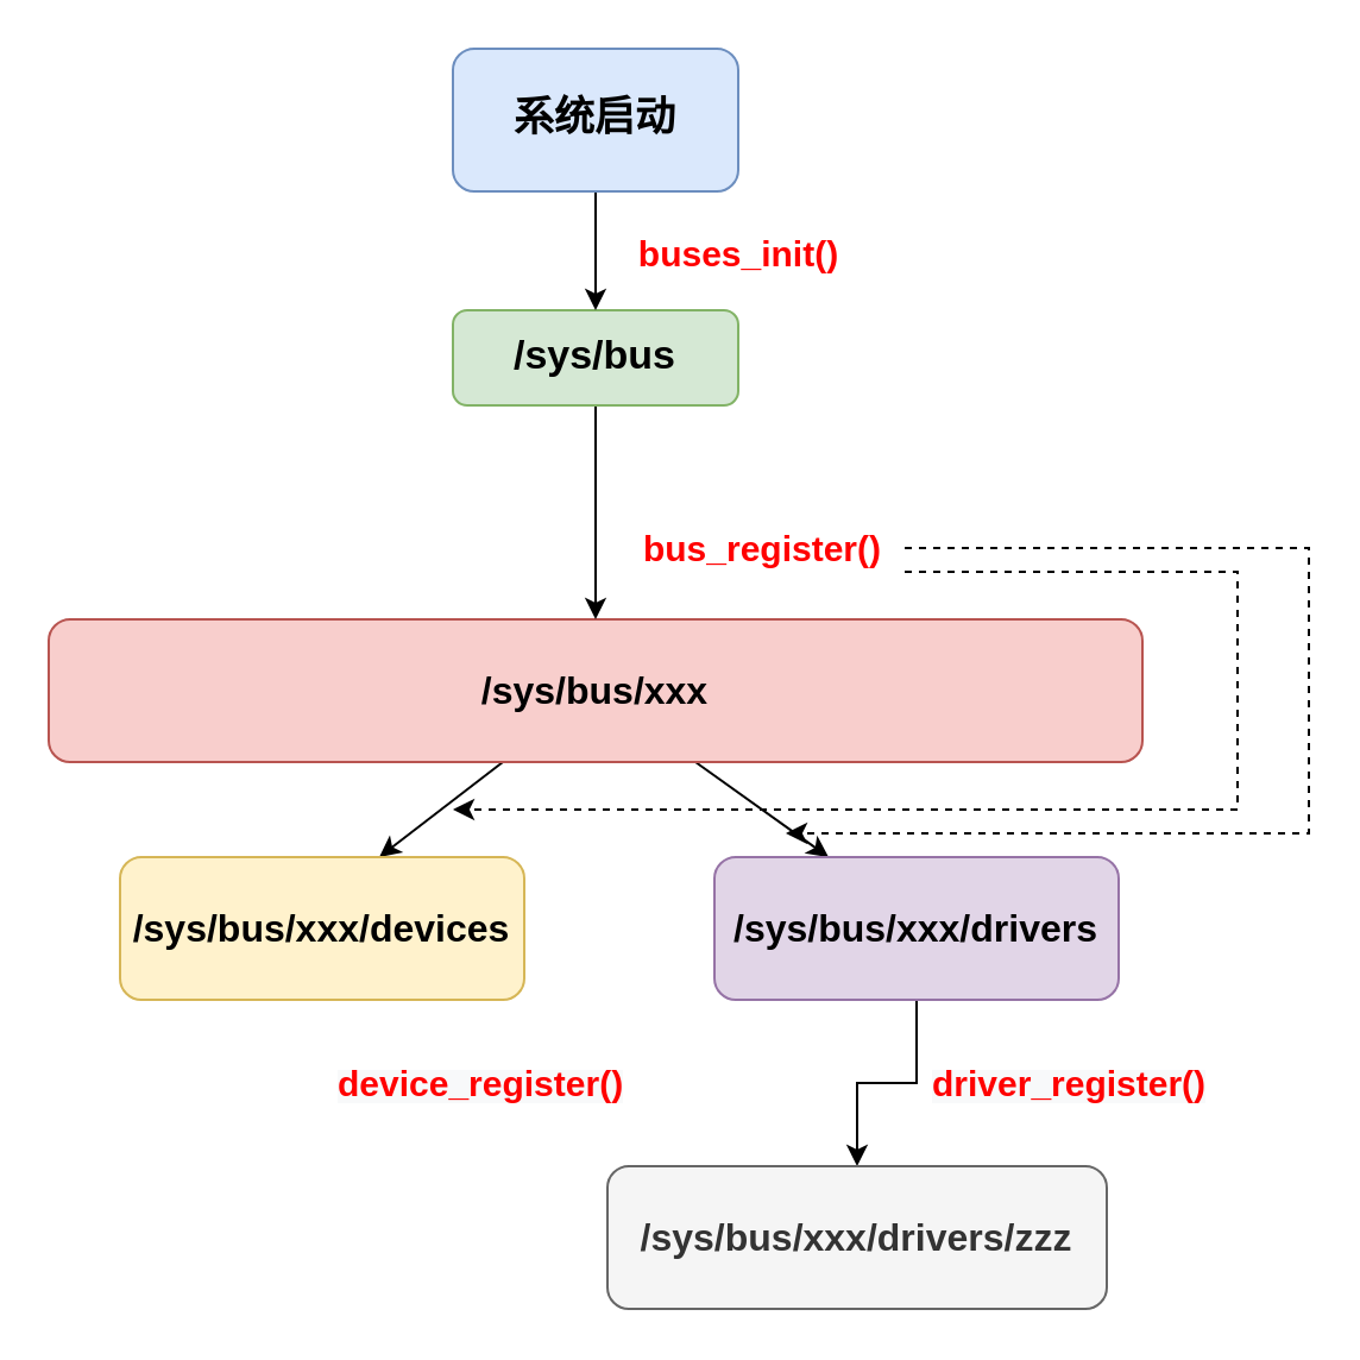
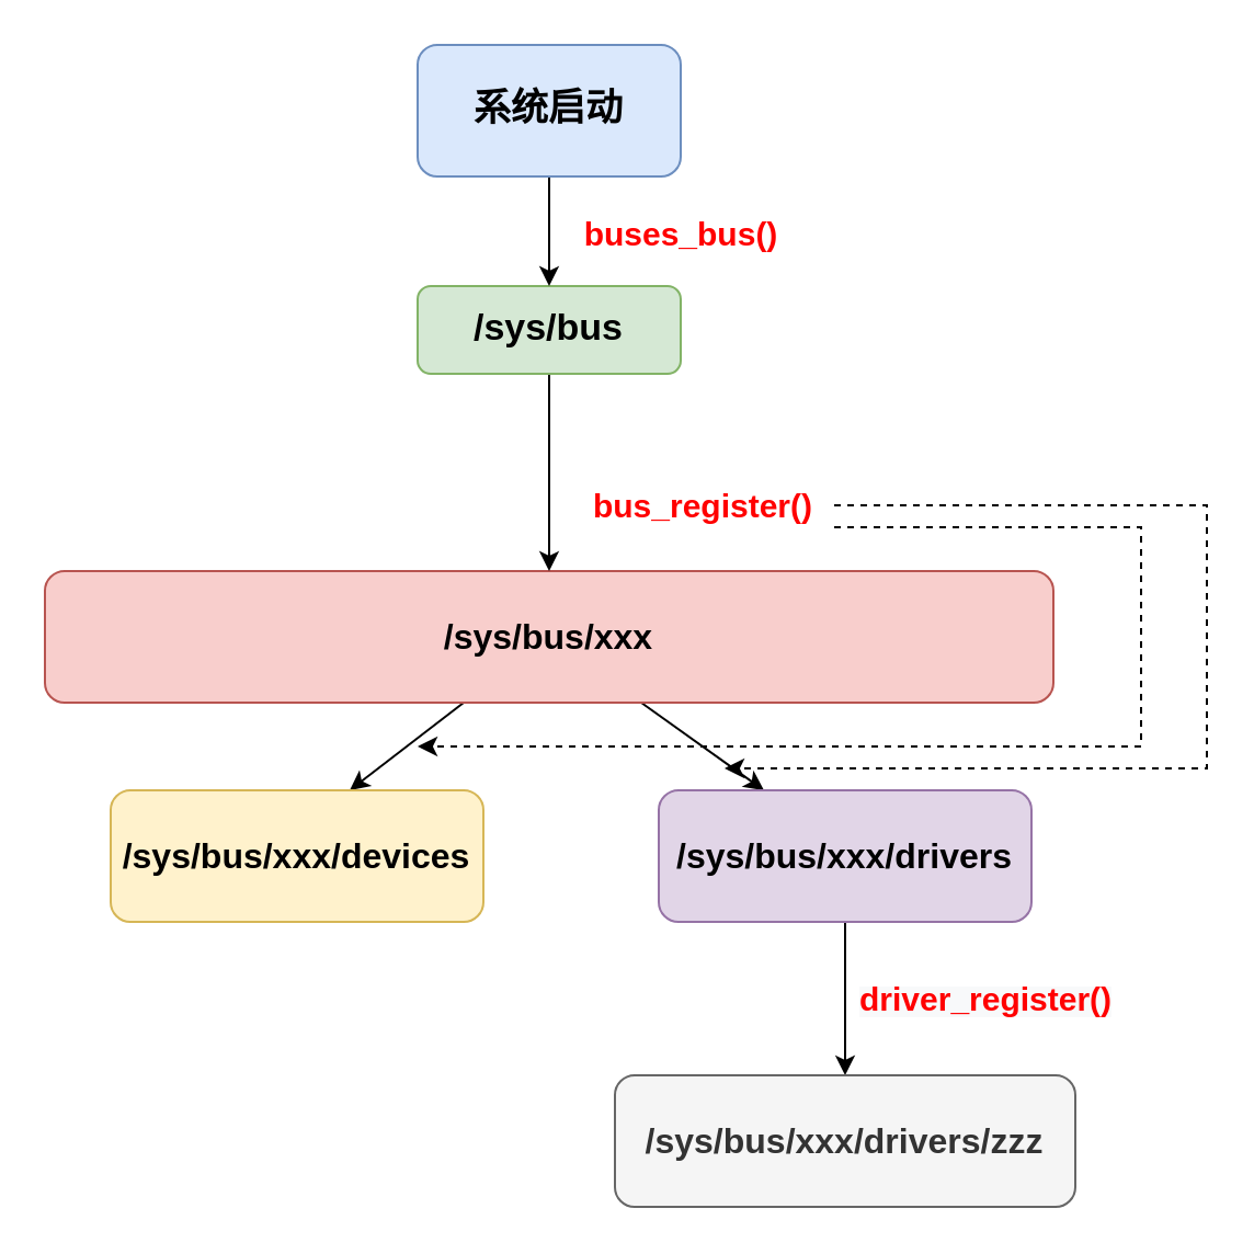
  <mxCell id="0" />
  <mxCell id="1" parent="0" />
  <mxCell id="2" style="rounded=0;orthogonalLoop=1;jettySize=auto;html=1;" edge="1" parent="1" source="4"><mxGeometry relative="1" as="geometry"><mxPoint x="159" y="360" as="targetPoint" /></mxGeometry></mxCell>
  <mxCell id="3" style="edgeStyle=none;rounded=0;orthogonalLoop=1;jettySize=auto;html=1;" edge="1" parent="1" source="4"><mxGeometry relative="1" as="geometry"><mxPoint x="348" y="360" as="targetPoint" /></mxGeometry></mxCell>
  <mxCell id="4" value="&lt;b&gt;&lt;font style=&quot;font-size: 16px&quot;&gt;/sys/bus/xxx&lt;/font&gt;&lt;/b&gt;" style="rounded=1;whiteSpace=wrap;html=1;fillColor=#f8cecc;strokeColor=#b85450;" vertex="1" parent="1"><mxGeometry x="20" y="260" width="460" height="60" as="geometry" /></mxCell>
  <mxCell id="5" style="edgeStyle=none;rounded=0;orthogonalLoop=1;jettySize=auto;html=1;" edge="1" parent="1" source="6" target="4"><mxGeometry relative="1" as="geometry" /></mxCell>
  <mxCell id="6" value="&lt;b&gt;&lt;font style=&quot;font-size: 17px&quot;&gt;/sys/bus&lt;/font&gt;&lt;/b&gt;" style="rounded=1;whiteSpace=wrap;html=1;fillColor=#d5e8d4;strokeColor=#82b366;" vertex="1" parent="1"><mxGeometry x="190" y="130" width="120" height="40" as="geometry" /></mxCell>
  <mxCell id="7" style="edgeStyle=none;rounded=0;orthogonalLoop=1;jettySize=auto;html=1;" edge="1" parent="1" source="8" target="6"><mxGeometry relative="1" as="geometry" /></mxCell>
  <mxCell id="8" value="&lt;b&gt;&lt;font style=&quot;font-size: 17px&quot;&gt;系统启动&lt;/font&gt;&lt;/b&gt;" style="rounded=1;whiteSpace=wrap;html=1;fillColor=#dae8fc;strokeColor=#6c8ebf;" vertex="1" parent="1"><mxGeometry x="190" y="20" width="120" height="60" as="geometry" /></mxCell>
- <mxCell id="9" value="&lt;b&gt;&lt;font style=&quot;font-size: 15px&quot; color=&quot;#ff0000&quot;&gt;buses_init()&lt;/font&gt;&lt;/b&gt;" style="text;html=1;align=center;verticalAlign=middle;resizable=0;points=[];autosize=1;" vertex="1" parent="1"><mxGeometry x="260" y="96" width="100" height="20" as="geometry" /></mxCell>
+ <mxCell id="9" value="&lt;b&gt;&lt;font style=&quot;font-size: 15px&quot; color=&quot;#ff0000&quot;&gt;buses_bus()&lt;/font&gt;&lt;/b&gt;" style="text;html=1;align=center;verticalAlign=middle;resizable=0;points=[];autosize=1;" vertex="1" parent="1"><mxGeometry x="260" y="96" width="100" height="20" as="geometry" /></mxCell>
  <mxCell id="10" style="edgeStyle=orthogonalEdgeStyle;rounded=0;orthogonalLoop=1;jettySize=auto;html=1;dashed=1;" edge="1" parent="1" source="12"><mxGeometry relative="1" as="geometry"><mxPoint x="190" y="340" as="targetPoint" /><Array as="points"><mxPoint x="520" y="240" /><mxPoint x="520" y="340" /></Array></mxGeometry></mxCell>
  <mxCell id="11" style="edgeStyle=orthogonalEdgeStyle;rounded=0;orthogonalLoop=1;jettySize=auto;html=1;dashed=1;" edge="1" parent="1" source="12"><mxGeometry relative="1" as="geometry"><mxPoint x="330" y="350" as="targetPoint" /><Array as="points"><mxPoint x="550" y="230" /><mxPoint x="550" y="350" /></Array></mxGeometry></mxCell>
  <mxCell id="12" value="&lt;b&gt;&lt;font style=&quot;font-size: 15px&quot; color=&quot;#ff0000&quot;&gt;bus_register()&lt;/font&gt;&lt;/b&gt;" style="text;html=1;align=center;verticalAlign=middle;resizable=0;points=[];autosize=1;" vertex="1" parent="1"><mxGeometry x="260" y="220" width="120" height="20" as="geometry" /></mxCell>
  <mxCell id="13" value="&lt;b&gt;&lt;font style=&quot;font-size: 16px&quot;&gt;/sys/bus/xxx/&lt;/font&gt;&lt;/b&gt;&lt;b&gt;&lt;font style=&quot;font-size: 16px&quot;&gt;devices&lt;/font&gt;&lt;/b&gt;" style="rounded=1;whiteSpace=wrap;html=1;fillColor=#fff2cc;strokeColor=#d6b656;" vertex="1" parent="1"><mxGeometry x="50" y="360" width="170" height="60" as="geometry" /></mxCell>
  <mxCell id="14" style="edgeStyle=orthogonalEdgeStyle;rounded=0;orthogonalLoop=1;jettySize=auto;html=1;" edge="1" parent="1" source="15" target="16"><mxGeometry relative="1" as="geometry" /></mxCell>
  <mxCell id="15" value="&lt;b&gt;&lt;font style=&quot;font-size: 16px&quot;&gt;/sys/bus/xxx/&lt;/font&gt;&lt;/b&gt;&lt;b&gt;&lt;font style=&quot;font-size: 16px&quot;&gt;drivers&lt;/font&gt;&lt;/b&gt;" style="rounded=1;whiteSpace=wrap;html=1;fillColor=#e1d5e7;strokeColor=#9673a6;" vertex="1" parent="1"><mxGeometry x="300" y="360" width="170" height="60" as="geometry" /></mxCell>
- <mxCell id="16" value="&lt;b&gt;&lt;font style=&quot;font-size: 16px&quot;&gt;/sys/bus/xxx/&lt;/font&gt;&lt;/b&gt;&lt;b&gt;&lt;font style=&quot;font-size: 16px&quot;&gt;drivers/zzz&lt;/font&gt;&lt;/b&gt;" style="rounded=1;whiteSpace=wrap;html=1;fillColor=#f5f5f5;strokeColor=#666666;fontColor=#333333;" vertex="1" parent="1"><mxGeometry x="255" y="490" width="210" height="60" as="geometry" /></mxCell>
- <mxCell id="17" value="&lt;b style=&quot;font-family: &amp;#34;helvetica&amp;#34; ; font-size: 12px ; font-style: normal ; letter-spacing: normal ; text-align: center ; text-indent: 0px ; text-transform: none ; word-spacing: 0px ; background-color: rgb(248 , 249 , 250)&quot;&gt;&lt;font style=&quot;font-size: 15px&quot; color=&quot;#ff0000&quot;&gt;device_register()&lt;/font&gt;&lt;/b&gt;" style="text;whiteSpace=wrap;html=1;" vertex="1" parent="1"><mxGeometry x="140" y="440" width="130" height="30" as="geometry" /></mxCell>
+ <mxCell id="16" value="&lt;b&gt;&lt;font style=&quot;font-size: 16px&quot;&gt;/sys/bus/xxx/&lt;/font&gt;&lt;/b&gt;&lt;b&gt;&lt;font style=&quot;font-size: 16px&quot;&gt;drivers/zzz&lt;/font&gt;&lt;/b&gt;" style="rounded=1;whiteSpace=wrap;html=1;fillColor=#f5f5f5;strokeColor=#666666;fontColor=#333333;" vertex="1" parent="1"><mxGeometry x="280" y="490" width="210" height="60" as="geometry" /></mxCell>
  <mxCell id="18" value="&lt;b style=&quot;font-family: &amp;#34;helvetica&amp;#34; ; font-size: 12px ; font-style: normal ; letter-spacing: normal ; text-align: center ; text-indent: 0px ; text-transform: none ; word-spacing: 0px ; background-color: rgb(248 , 249 , 250)&quot;&gt;&lt;font style=&quot;font-size: 15px&quot; color=&quot;#ff0000&quot;&gt;driver_register()&lt;/font&gt;&lt;/b&gt;" style="text;whiteSpace=wrap;html=1;" vertex="1" parent="1"><mxGeometry x="390" y="440" width="130" height="30" as="geometry" /></mxCell>
